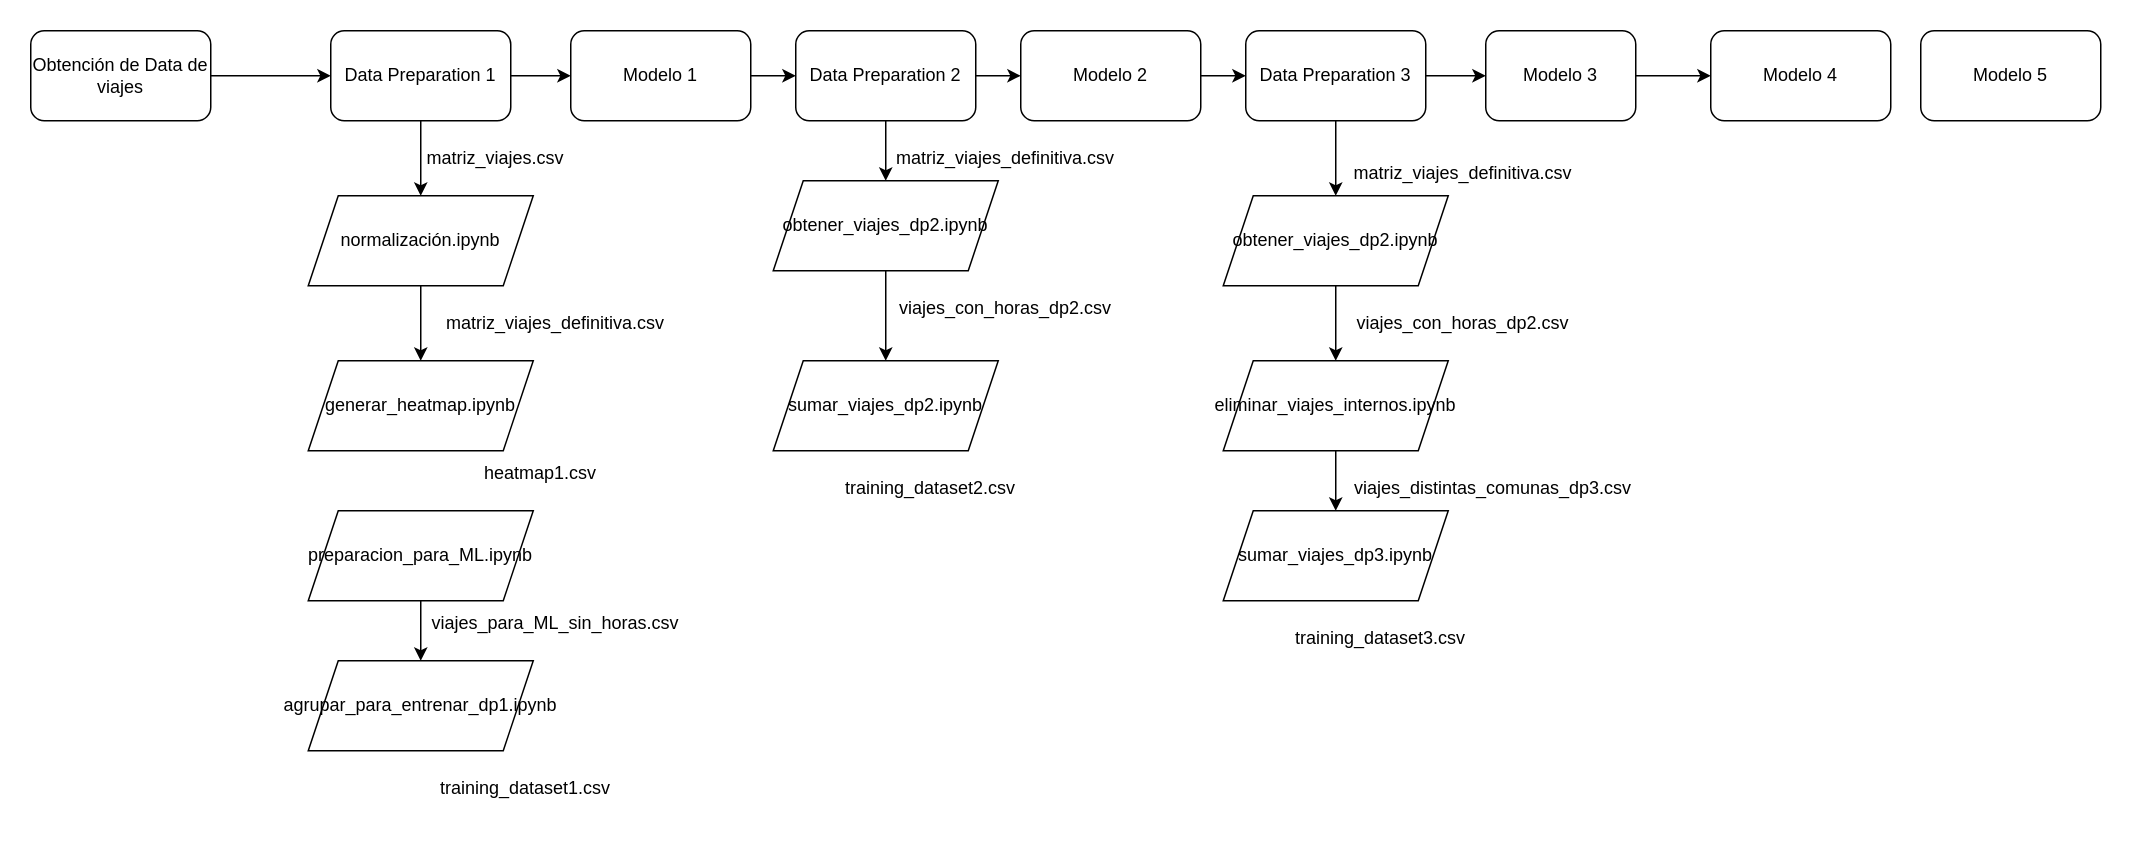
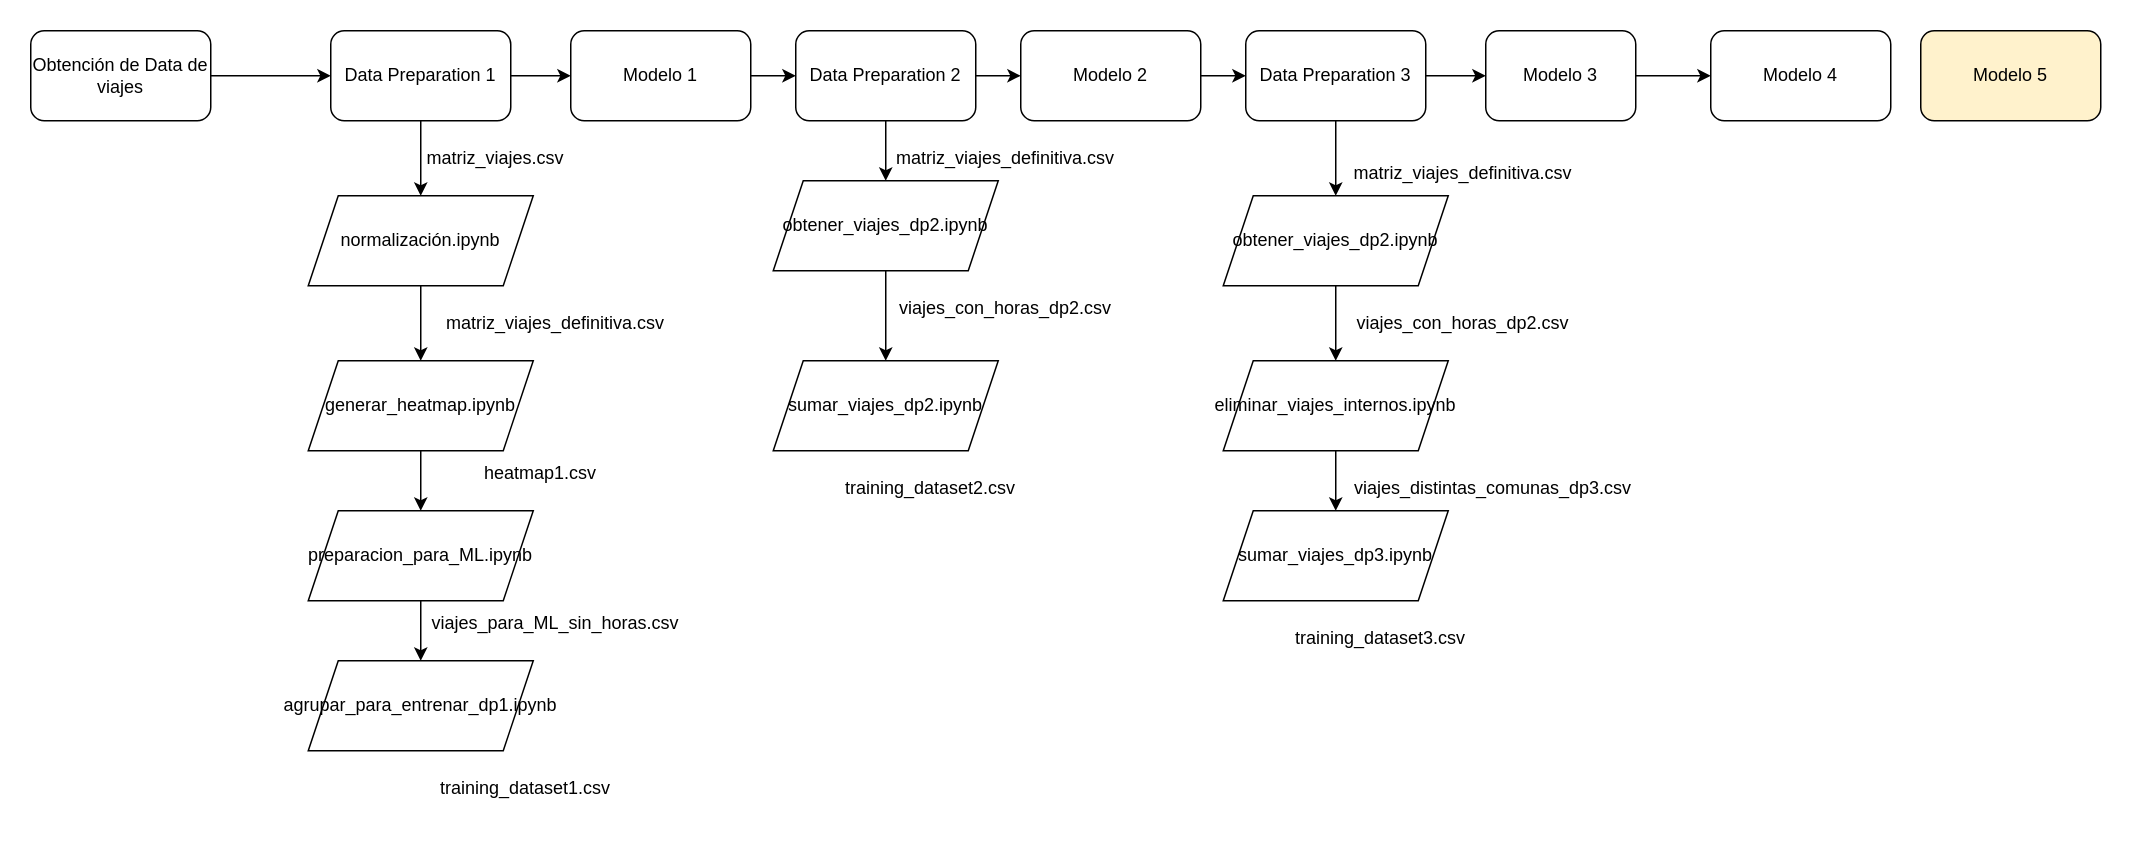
  <mxCell id="0" />
  <mxCell id="1" parent="0" />
  <mxCell id="2" style="edgeStyle=orthogonalEdgeStyle;rounded=0;orthogonalLoop=1;jettySize=auto;html=1;entryX=0.5;entryY=0;entryDx=0;entryDy=0;" edge="1" parent="1" source="4" target="22"><mxGeometry relative="1" as="geometry"><Array as="points"><mxPoint x="280" y="110" /><mxPoint x="280" y="110" /></Array></mxGeometry></mxCell>
  <mxCell id="3" style="edgeStyle=orthogonalEdgeStyle;rounded=0;orthogonalLoop=1;jettySize=auto;html=1;entryX=0;entryY=0.5;entryDx=0;entryDy=0;" edge="1" parent="1" source="4" target="6"><mxGeometry relative="1" as="geometry" /></mxCell>
  <mxCell id="4" value="Data Preparation 1" style="rounded=1;whiteSpace=wrap;html=1;" vertex="1" parent="1"><mxGeometry x="220" y="20" width="120" height="60" as="geometry" /></mxCell>
  <mxCell id="5" style="edgeStyle=orthogonalEdgeStyle;rounded=0;orthogonalLoop=1;jettySize=auto;html=1;entryX=0;entryY=0.5;entryDx=0;entryDy=0;" edge="1" parent="1" source="6" target="9"><mxGeometry relative="1" as="geometry" /></mxCell>
  <mxCell id="6" value="Modelo 1" style="rounded=1;whiteSpace=wrap;html=1;" vertex="1" parent="1"><mxGeometry x="380" y="20" width="120" height="60" as="geometry" /></mxCell>
  <mxCell id="7" style="edgeStyle=orthogonalEdgeStyle;rounded=0;orthogonalLoop=1;jettySize=auto;html=1;" edge="1" parent="1" source="9"><mxGeometry relative="1" as="geometry"><mxPoint x="590" y="120" as="targetPoint" /></mxGeometry></mxCell>
  <mxCell id="8" style="edgeStyle=orthogonalEdgeStyle;rounded=0;orthogonalLoop=1;jettySize=auto;html=1;entryX=0;entryY=0.5;entryDx=0;entryDy=0;" edge="1" parent="1" source="9" target="11"><mxGeometry relative="1" as="geometry" /></mxCell>
  <mxCell id="9" value="Data Preparation 2" style="rounded=1;whiteSpace=wrap;html=1;" vertex="1" parent="1"><mxGeometry x="530" y="20" width="120" height="60" as="geometry" /></mxCell>
  <mxCell id="10" style="edgeStyle=orthogonalEdgeStyle;rounded=0;orthogonalLoop=1;jettySize=auto;html=1;entryX=0;entryY=0.5;entryDx=0;entryDy=0;" edge="1" parent="1" source="11" target="14"><mxGeometry relative="1" as="geometry" /></mxCell>
  <mxCell id="11" value="Modelo 2" style="rounded=1;whiteSpace=wrap;html=1;" vertex="1" parent="1"><mxGeometry x="680" y="20" width="120" height="60" as="geometry" /></mxCell>
  <mxCell id="12" style="edgeStyle=orthogonalEdgeStyle;rounded=0;orthogonalLoop=1;jettySize=auto;html=1;entryX=0;entryY=0.5;entryDx=0;entryDy=0;" edge="1" parent="1" source="14" target="16"><mxGeometry relative="1" as="geometry" /></mxCell>
  <mxCell id="13" style="edgeStyle=orthogonalEdgeStyle;rounded=0;orthogonalLoop=1;jettySize=auto;html=1;entryX=0.5;entryY=0;entryDx=0;entryDy=0;" edge="1" parent="1" source="14" target="41"><mxGeometry relative="1" as="geometry" /></mxCell>
  <mxCell id="14" value="Data Preparation 3" style="rounded=1;whiteSpace=wrap;html=1;" vertex="1" parent="1"><mxGeometry x="830" y="20" width="120" height="60" as="geometry" /></mxCell>
  <mxCell id="15" style="edgeStyle=orthogonalEdgeStyle;rounded=0;orthogonalLoop=1;jettySize=auto;html=1;" edge="1" parent="1" source="16" target="17"><mxGeometry relative="1" as="geometry" /></mxCell>
  <mxCell id="16" value="Modelo 3" style="rounded=1;whiteSpace=wrap;html=1;" vertex="1" parent="1"><mxGeometry x="990" y="20" width="100" height="60" as="geometry" /></mxCell>
  <mxCell id="17" value="Modelo 4&lt;br&gt;" style="rounded=1;whiteSpace=wrap;html=1;" vertex="1" parent="1"><mxGeometry x="1140" y="20" width="120" height="60" as="geometry" /></mxCell>
- <mxCell id="18" value="Modelo 5&lt;br&gt;" style="rounded=1;whiteSpace=wrap;html=1;" vertex="1" parent="1"><mxGeometry x="1280" y="20" width="120" height="60" as="geometry" /></mxCell>
+ <mxCell id="18" value="Modelo 5&lt;br&gt;" style="rounded=1;whiteSpace=wrap;html=1;fillColor=#fff2cc;" vertex="1" parent="1"><mxGeometry x="1280" y="20" width="120" height="60" as="geometry" /></mxCell>
  <mxCell id="19" style="edgeStyle=orthogonalEdgeStyle;rounded=0;orthogonalLoop=1;jettySize=auto;html=1;entryX=0;entryY=0.5;entryDx=0;entryDy=0;" edge="1" parent="1" source="20" target="4"><mxGeometry relative="1" as="geometry" /></mxCell>
  <mxCell id="20" value="Obtención de Data de viajes" style="rounded=1;whiteSpace=wrap;html=1;" vertex="1" parent="1"><mxGeometry x="20" y="20" width="120" height="60" as="geometry" /></mxCell>
  <mxCell id="21" style="edgeStyle=orthogonalEdgeStyle;rounded=0;orthogonalLoop=1;jettySize=auto;html=1;" edge="1" parent="1" source="22" target="24"><mxGeometry relative="1" as="geometry" /></mxCell>
  <mxCell id="22" value="normalización.ipynb" style="shape=parallelogram;perimeter=parallelogramPerimeter;whiteSpace=wrap;html=1;fixedSize=1;" vertex="1" parent="1"><mxGeometry x="205" y="130" width="150" height="60" as="geometry" /></mxCell>
+ <mxCell id="23" style="edgeStyle=orthogonalEdgeStyle;rounded=0;orthogonalLoop=1;jettySize=auto;html=1;" edge="1" parent="1" source="24" target="26"><mxGeometry relative="1" as="geometry" /></mxCell>
  <mxCell id="24" value="generar_heatmap.ipynb" style="shape=parallelogram;perimeter=parallelogramPerimeter;whiteSpace=wrap;html=1;fixedSize=1;" vertex="1" parent="1"><mxGeometry x="205" y="240" width="150" height="60" as="geometry" /></mxCell>
  <mxCell id="25" style="edgeStyle=orthogonalEdgeStyle;rounded=0;orthogonalLoop=1;jettySize=auto;html=1;" edge="1" parent="1" source="26" target="27"><mxGeometry relative="1" as="geometry" /></mxCell>
  <mxCell id="26" value="preparacion_para_ML.ipynb" style="shape=parallelogram;perimeter=parallelogramPerimeter;whiteSpace=wrap;html=1;fixedSize=1;" vertex="1" parent="1"><mxGeometry x="205" y="340" width="150" height="60" as="geometry" /></mxCell>
  <mxCell id="27" value="agrupar_para_entrenar_dp1.ipynb" style="shape=parallelogram;perimeter=parallelogramPerimeter;whiteSpace=wrap;html=1;fixedSize=1;" vertex="1" parent="1"><mxGeometry x="205" y="440" width="150" height="60" as="geometry" /></mxCell>
  <mxCell id="28" value="matriz_viajes.csv" style="text;html=1;strokeColor=none;fillColor=none;align=center;verticalAlign=middle;whiteSpace=wrap;rounded=0;" vertex="1" parent="1"><mxGeometry x="300" y="90" width="60" height="30" as="geometry" /></mxCell>
  <mxCell id="29" value="matriz_viajes_definitiva.csv" style="text;html=1;strokeColor=none;fillColor=none;align=center;verticalAlign=middle;whiteSpace=wrap;rounded=0;" vertex="1" parent="1"><mxGeometry x="340" y="200" width="60" height="30" as="geometry" /></mxCell>
  <mxCell id="30" value="heatmap1.csv" style="text;html=1;strokeColor=none;fillColor=none;align=center;verticalAlign=middle;whiteSpace=wrap;rounded=0;" vertex="1" parent="1"><mxGeometry x="330" y="300" width="60" height="30" as="geometry" /></mxCell>
  <mxCell id="31" value="viajes_para_ML_sin_horas.csv" style="text;html=1;strokeColor=none;fillColor=none;align=center;verticalAlign=middle;whiteSpace=wrap;rounded=0;" vertex="1" parent="1"><mxGeometry x="340" y="400" width="60" height="30" as="geometry" /></mxCell>
  <mxCell id="32" value="training_dataset1.csv" style="text;html=1;strokeColor=none;fillColor=none;align=center;verticalAlign=middle;whiteSpace=wrap;rounded=0;" vertex="1" parent="1"><mxGeometry x="320" y="510" width="60" height="30" as="geometry" /></mxCell>
  <mxCell id="33" value="matriz_viajes_definitiva.csv" style="text;html=1;strokeColor=none;fillColor=none;align=center;verticalAlign=middle;whiteSpace=wrap;rounded=0;" vertex="1" parent="1"><mxGeometry x="640" y="90" width="60" height="30" as="geometry" /></mxCell>
  <mxCell id="34" style="edgeStyle=orthogonalEdgeStyle;rounded=0;orthogonalLoop=1;jettySize=auto;html=1;entryX=0.5;entryY=0;entryDx=0;entryDy=0;" edge="1" parent="1" source="35" target="36"><mxGeometry relative="1" as="geometry" /></mxCell>
  <mxCell id="35" value="obtener_viajes_dp2.ipynb" style="shape=parallelogram;perimeter=parallelogramPerimeter;whiteSpace=wrap;html=1;fixedSize=1;" vertex="1" parent="1"><mxGeometry x="515" y="120" width="150" height="60" as="geometry" /></mxCell>
  <mxCell id="36" value="sumar_viajes_dp2.ipynb" style="shape=parallelogram;perimeter=parallelogramPerimeter;whiteSpace=wrap;html=1;fixedSize=1;" vertex="1" parent="1"><mxGeometry x="515" y="240" width="150" height="60" as="geometry" /></mxCell>
  <mxCell id="37" value="viajes_con_horas_dp2.csv" style="text;html=1;strokeColor=none;fillColor=none;align=center;verticalAlign=middle;whiteSpace=wrap;rounded=0;" vertex="1" parent="1"><mxGeometry x="640" y="190" width="60" height="30" as="geometry" /></mxCell>
  <mxCell id="38" value="training_dataset2.csv" style="text;html=1;strokeColor=none;fillColor=none;align=center;verticalAlign=middle;whiteSpace=wrap;rounded=0;" vertex="1" parent="1"><mxGeometry x="590" y="310" width="60" height="30" as="geometry" /></mxCell>
  <mxCell id="39" value="matriz_viajes_definitiva.csv" style="text;html=1;strokeColor=none;fillColor=none;align=center;verticalAlign=middle;whiteSpace=wrap;rounded=0;" vertex="1" parent="1"><mxGeometry x="945" y="100" width="60" height="30" as="geometry" /></mxCell>
  <mxCell id="40" style="edgeStyle=orthogonalEdgeStyle;rounded=0;orthogonalLoop=1;jettySize=auto;html=1;entryX=0.5;entryY=0;entryDx=0;entryDy=0;" edge="1" parent="1" source="41" target="44"><mxGeometry relative="1" as="geometry" /></mxCell>
  <mxCell id="41" value="obtener_viajes_dp2.ipynb" style="shape=parallelogram;perimeter=parallelogramPerimeter;whiteSpace=wrap;html=1;fixedSize=1;" vertex="1" parent="1"><mxGeometry x="815" y="130" width="150" height="60" as="geometry" /></mxCell>
  <mxCell id="42" value="viajes_con_horas_dp2.csv" style="text;html=1;strokeColor=none;fillColor=none;align=center;verticalAlign=middle;whiteSpace=wrap;rounded=0;" vertex="1" parent="1"><mxGeometry x="945" y="200" width="60" height="30" as="geometry" /></mxCell>
  <mxCell id="43" style="edgeStyle=orthogonalEdgeStyle;rounded=0;orthogonalLoop=1;jettySize=auto;html=1;" edge="1" parent="1" source="44"><mxGeometry relative="1" as="geometry"><mxPoint x="890" y="340" as="targetPoint" /></mxGeometry></mxCell>
  <mxCell id="44" value="eliminar_viajes_internos.ipynb" style="shape=parallelogram;perimeter=parallelogramPerimeter;whiteSpace=wrap;html=1;fixedSize=1;" vertex="1" parent="1"><mxGeometry x="815" y="240" width="150" height="60" as="geometry" /></mxCell>
  <mxCell id="45" value="viajes_distintas_comunas_dp3.csv" style="text;html=1;strokeColor=none;fillColor=none;align=center;verticalAlign=middle;whiteSpace=wrap;rounded=0;" vertex="1" parent="1"><mxGeometry x="965" y="310" width="60" height="30" as="geometry" /></mxCell>
  <mxCell id="46" value="sumar_viajes_dp3.ipynb" style="shape=parallelogram;perimeter=parallelogramPerimeter;whiteSpace=wrap;html=1;fixedSize=1;" vertex="1" parent="1"><mxGeometry x="815" y="340" width="150" height="60" as="geometry" /></mxCell>
  <mxCell id="47" value="training_dataset3.csv" style="text;html=1;strokeColor=none;fillColor=none;align=center;verticalAlign=middle;whiteSpace=wrap;rounded=0;" vertex="1" parent="1"><mxGeometry x="890" y="410" width="60" height="30" as="geometry" /></mxCell>
